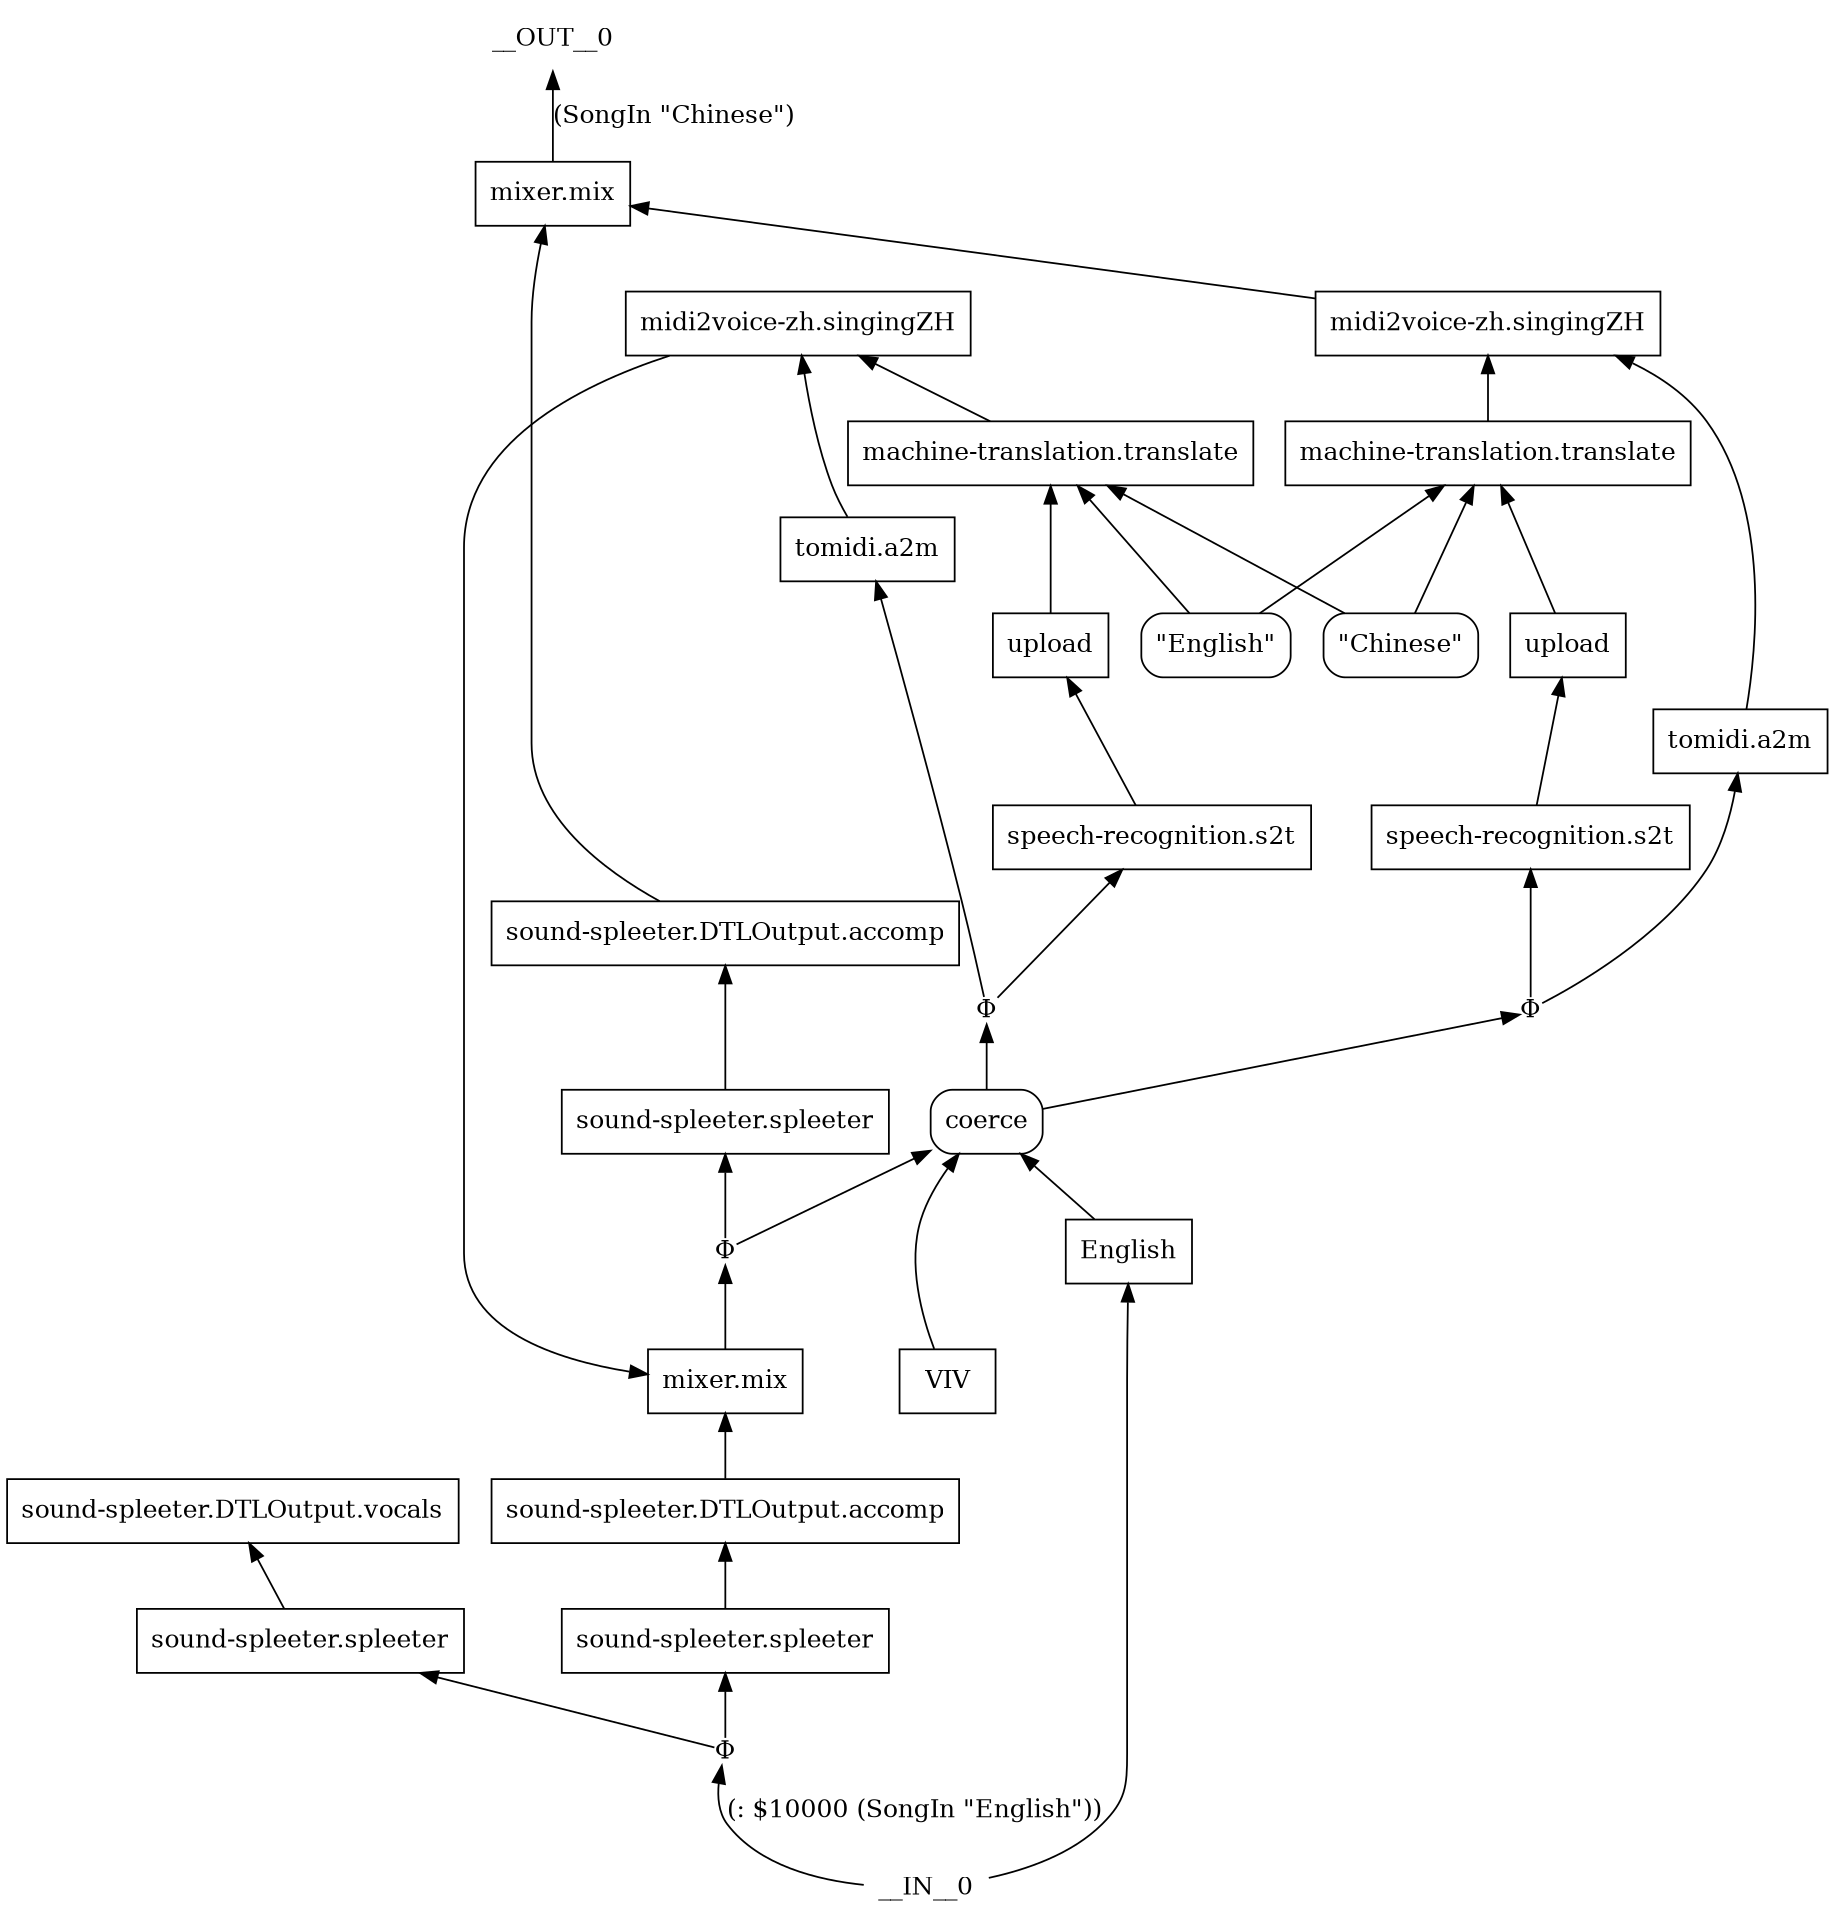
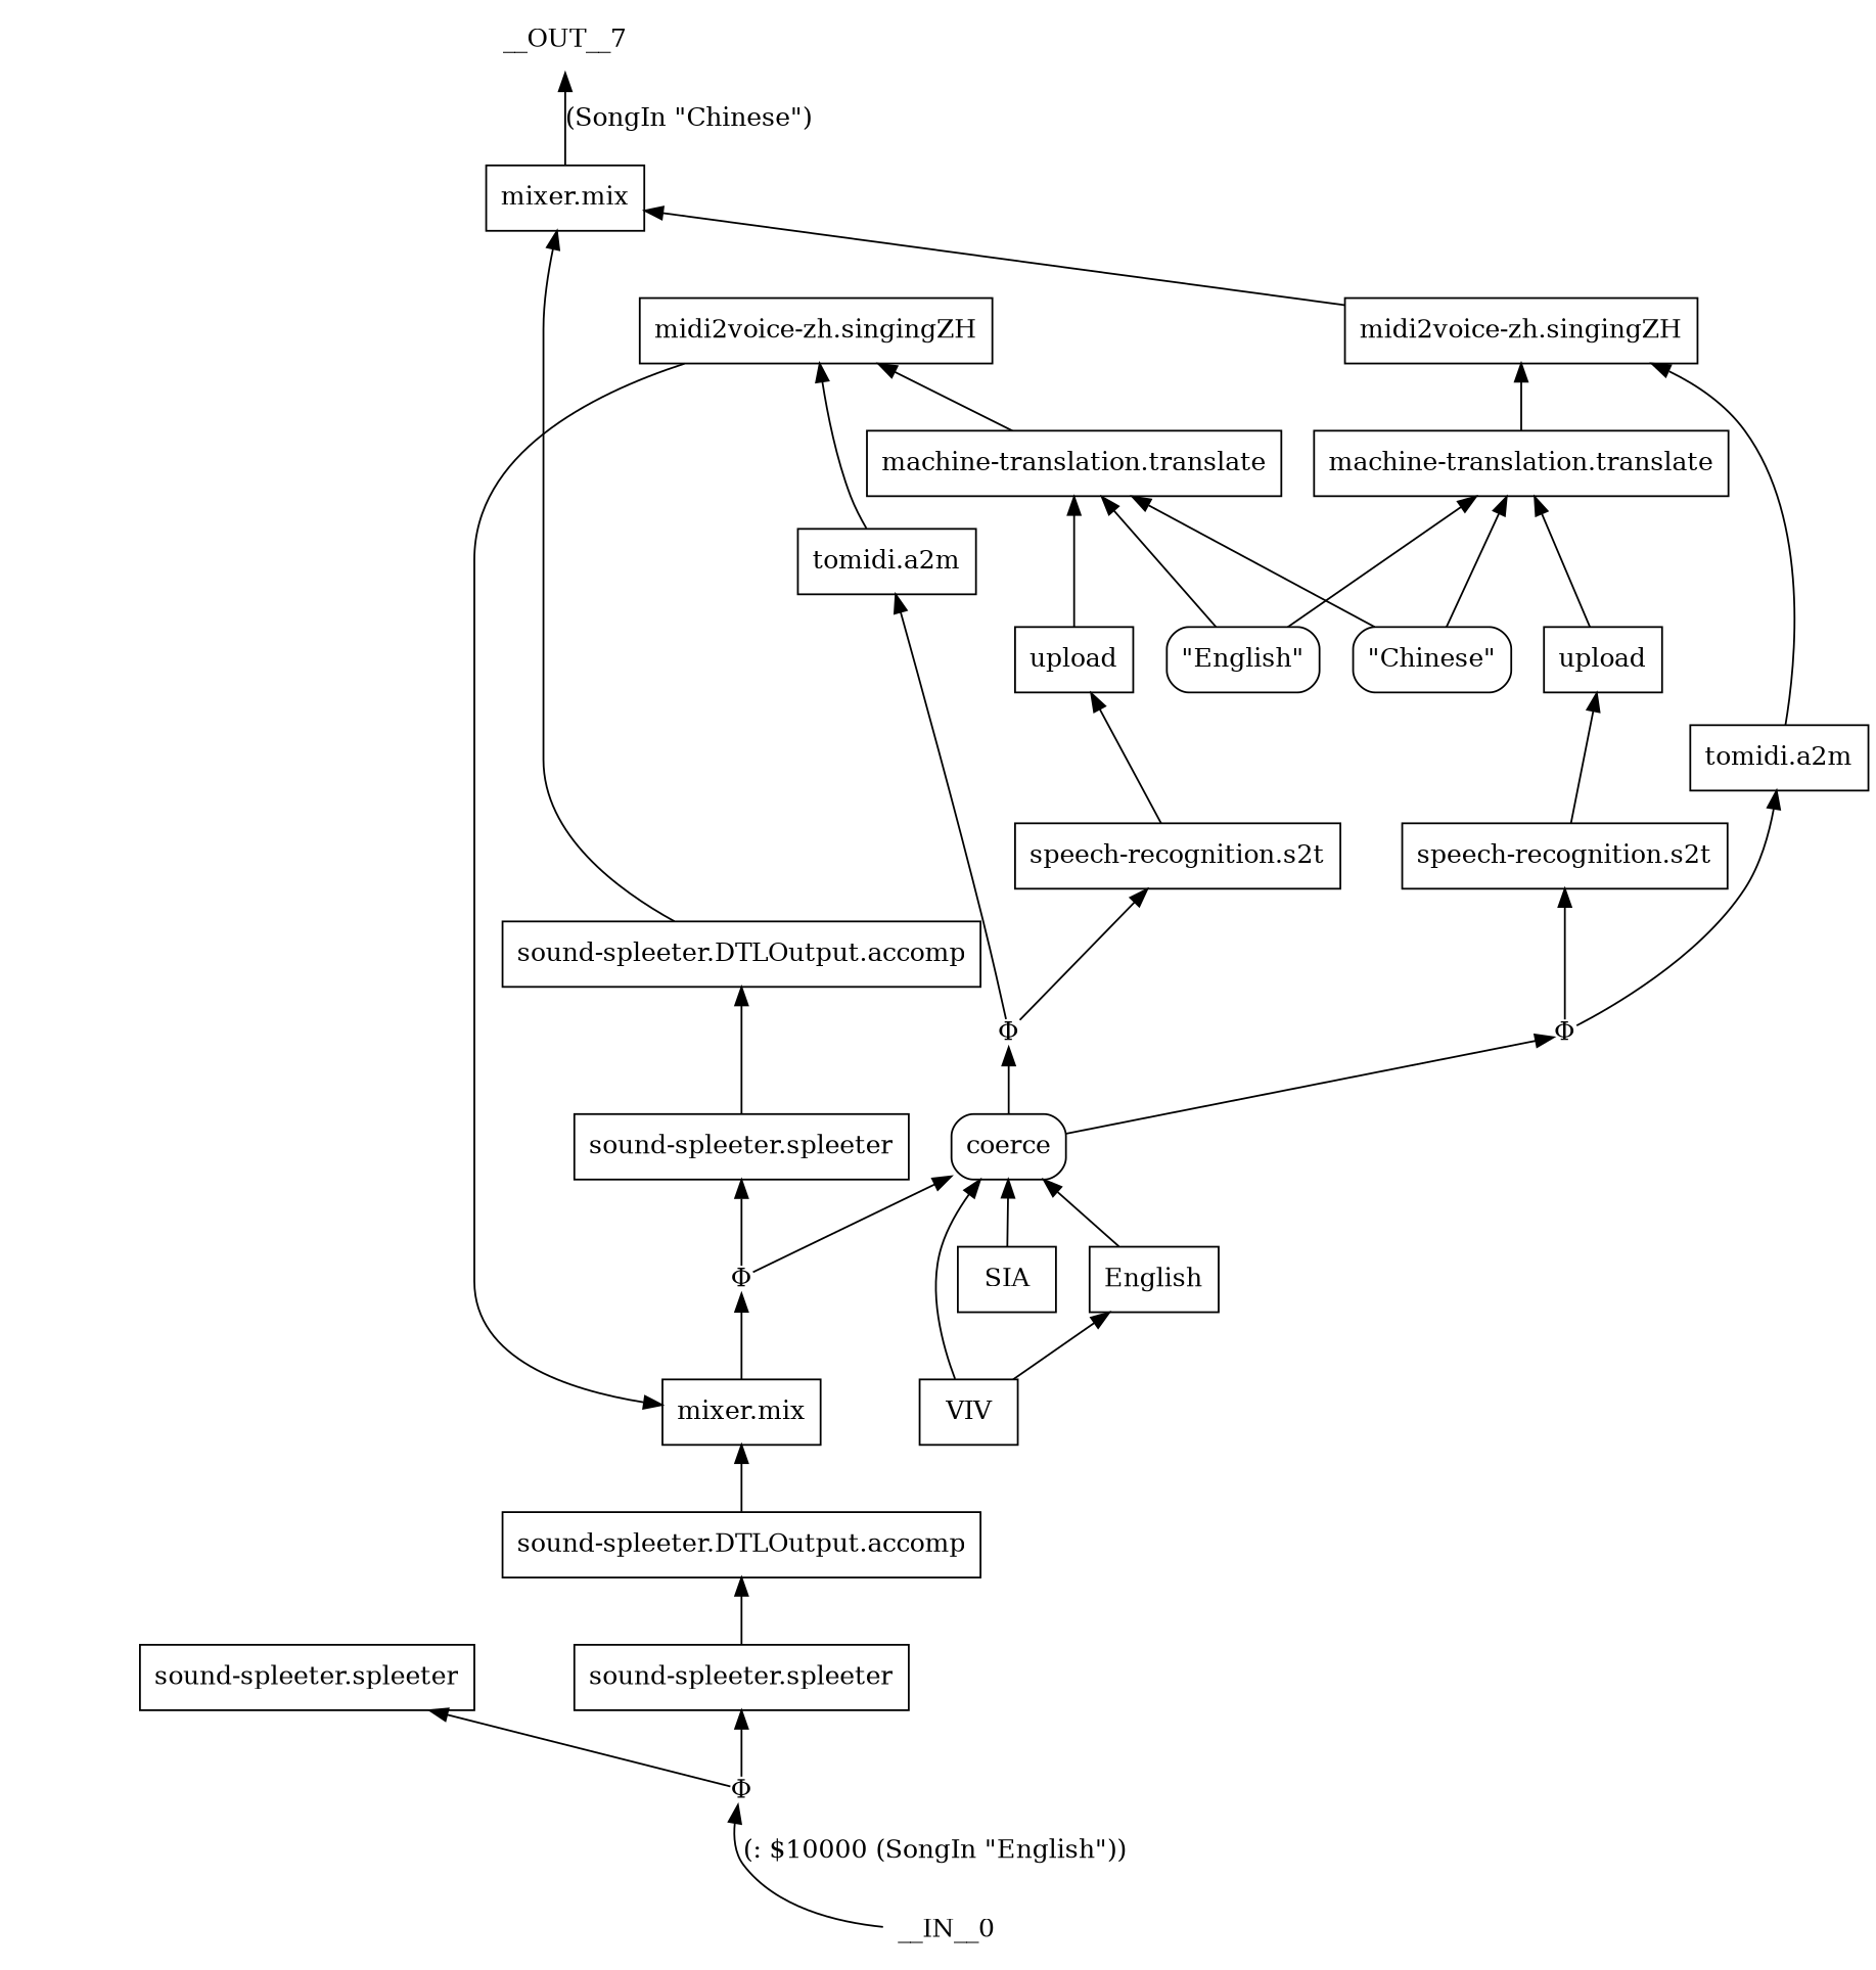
  digraph {
    rankdir=BT
    node [shape=box]
    __IN__0 [shape=none]
    n2 [label="Φ" shape=plain]
    n3 [label="sound-spleeter.spleeter"]
    n4 [label="sound-spleeter.spleeter"]
-   __OUT__0 [shape=none]
+   __OUT__0 [shape=none label=__OUT__7]
    n6 [label="Φ" shape=plain]
    n7 [label="sound-spleeter.spleeter"]
    n8 [label=coerce style=rounded]
    n9 [label="sound-spleeter.DTLOutput.accomp"]
    n10 [label="Φ" shape=plain]
    n11 [label="Φ" shape=plain]
    n12 [label="mixer.mix"]
    n13 [label="speech-recognition.s2t"]
    n14 [label="tomidi.a2m"]
    n15 [label=upload]
    n16 [label="midi2voice-zh.singingZH"]
    n17 [label="machine-translation.translate"]
    n18 [label="\"English\"" style=rounded]
    n19 [label="machine-translation.translate"]
    n20 [label="midi2voice-zh.singingZH"]
    n21 [label="\"Chinese\"" style=rounded]
    n22 [label="speech-recognition.s2t"]
    n23 [label="tomidi.a2m"]
+   n24 [label=SIA]
    n25 [label="sound-spleeter.DTLOutput.accomp"]
-   n26 [label="sound-spleeter.DTLOutput.vocals"]
    n27 [label="mixer.mix"]
    n28 [label=upload]
    n29 [label=English]
    n30 [label=VIV]
    __IN__0 -> n2 [label="(: $10000 (SongIn \"English\"))"]
    n2 -> n3
    n2 -> n4
    n3 -> n25
-   n4 -> n26
    n6 -> n7
    n6 -> n8
    n7 -> n9
    n8 -> n10
    n8 -> n11
    n9 -> n12
    n10 -> n13
    n10 -> n14
    n11 -> n22
    n11 -> n23
    n12 -> __OUT__0 [label="(SongIn \"Chinese\")"]
    n13 -> n15
    n14 -> n16
    n15 -> n17
    n16 -> n12
    n17 -> n16
    n18 -> n17
    n18 -> n19
    n19 -> n20
    n20 -> n27
    n21 -> n17
    n21 -> n19
    n22 -> n28
    n23 -> n20
+   n24 -> n8
    n25 -> n27
    n27 -> n6
    n28 -> n19
    n29 -> n8
    n30 -> n8
-   __IN__0 -> n29
+   n30 -> n29
  }
